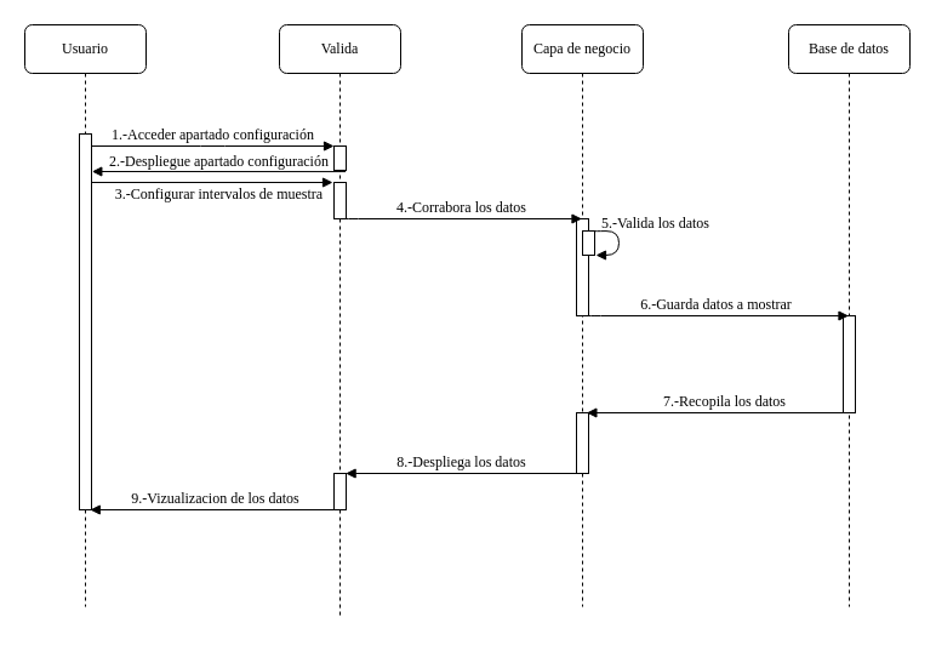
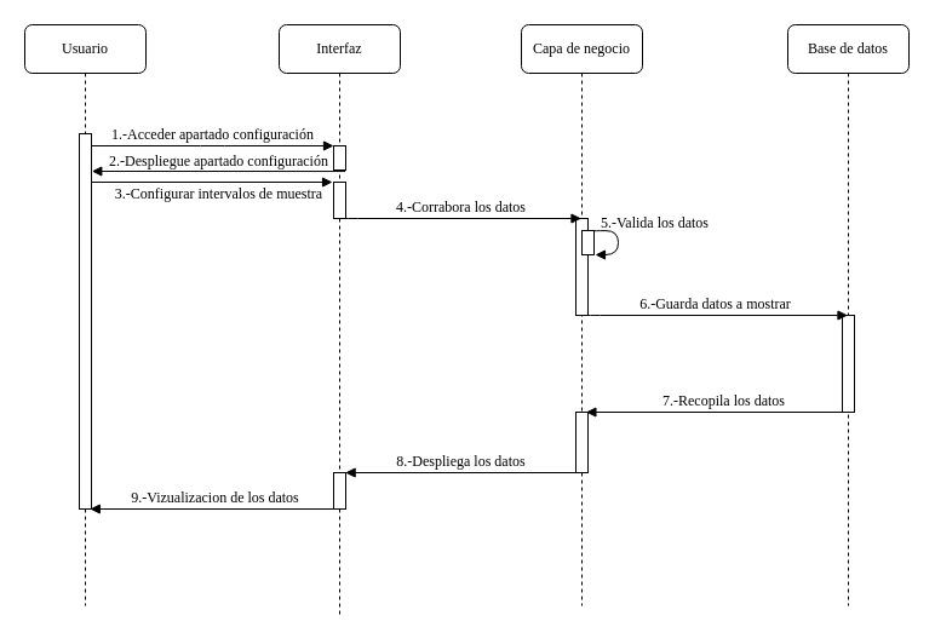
  <mxCell id="0" />
  <mxCell id="1" parent="0" />
- <mxCell id="2" value="Valida" style="shape=umlLifeline;perimeter=lifelinePerimeter;whiteSpace=wrap;html=1;container=1;collapsible=0;recursiveResize=0;outlineConnect=0;rounded=1;shadow=0;comic=0;labelBackgroundColor=none;strokeWidth=1;fontFamily=Verdana;fontSize=12;align=center;" vertex="1" parent="1"><mxGeometry x="230" y="20" width="100" height="490" as="geometry" /></mxCell>
+ <mxCell id="2" value="Interfaz" style="shape=umlLifeline;perimeter=lifelinePerimeter;whiteSpace=wrap;html=1;container=1;collapsible=0;recursiveResize=0;outlineConnect=0;rounded=1;shadow=0;comic=0;labelBackgroundColor=none;strokeWidth=1;fontFamily=Verdana;fontSize=12;align=center;" vertex="1" parent="1"><mxGeometry x="230" y="20" width="100" height="490" as="geometry" /></mxCell>
  <mxCell id="3" value="" style="html=1;points=[];perimeter=orthogonalPerimeter;rounded=0;shadow=0;comic=0;labelBackgroundColor=none;strokeWidth=1;fontFamily=Verdana;fontSize=12;align=center;" vertex="1" parent="2"><mxGeometry x="45" y="100" width="10" height="20" as="geometry" /></mxCell>
  <mxCell id="4" value="" style="html=1;points=[];perimeter=orthogonalPerimeter;rounded=0;shadow=0;comic=0;labelBackgroundColor=none;strokeWidth=1;fontFamily=Verdana;fontSize=12;align=center;" vertex="1" parent="2"><mxGeometry x="45" y="130" width="10" height="30" as="geometry" /></mxCell>
  <mxCell id="5" value="" style="html=1;points=[];perimeter=orthogonalPerimeter;rounded=0;shadow=0;comic=0;labelBackgroundColor=none;strokeWidth=1;fontFamily=Verdana;fontSize=12;align=center;" vertex="1" parent="2"><mxGeometry x="45" y="370" width="10" height="30" as="geometry" /></mxCell>
  <mxCell id="6" value="Capa de negocio" style="shape=umlLifeline;perimeter=lifelinePerimeter;whiteSpace=wrap;html=1;container=1;collapsible=0;recursiveResize=0;outlineConnect=0;rounded=1;shadow=0;comic=0;labelBackgroundColor=none;strokeWidth=1;fontFamily=Verdana;fontSize=12;align=center;" vertex="1" parent="1"><mxGeometry x="430" y="20" width="100" height="480" as="geometry" /></mxCell>
  <mxCell id="7" value="" style="html=1;points=[];perimeter=orthogonalPerimeter;rounded=0;shadow=0;comic=0;labelBackgroundColor=none;strokeWidth=1;fontFamily=Verdana;fontSize=12;align=center;" vertex="1" parent="6"><mxGeometry x="45" y="160" width="10" height="80" as="geometry" /></mxCell>
  <mxCell id="8" value="" style="html=1;points=[];perimeter=orthogonalPerimeter;rounded=0;shadow=0;comic=0;labelBackgroundColor=none;strokeWidth=1;fontFamily=Verdana;fontSize=12;align=center;" vertex="1" parent="6"><mxGeometry x="50" y="170" width="10" height="20" as="geometry" /></mxCell>
  <mxCell id="9" value="5.-Valida los datos" style="html=1;verticalAlign=bottom;endArrow=block;labelBackgroundColor=none;fontFamily=Verdana;fontSize=12;elbow=vertical;edgeStyle=orthogonalEdgeStyle;curved=1;entryX=1.1;entryY=1;entryPerimeter=0;entryDx=0;entryDy=0;exitX=1.02;exitY=0.012;exitDx=0;exitDy=0;exitPerimeter=0;" edge="1" parent="6" source="8" target="8"><mxGeometry x="-0.197" y="30" relative="1" as="geometry"><mxPoint x="70" y="150" as="sourcePoint" /><mxPoint x="75.003" y="188.333" as="targetPoint" /><Array as="points"><mxPoint x="59" y="170" /><mxPoint x="80" y="170" /><mxPoint x="80" y="190" /></Array><mxPoint as="offset" /></mxGeometry></mxCell>
  <mxCell id="10" value="" style="html=1;points=[];perimeter=orthogonalPerimeter;rounded=0;shadow=0;comic=0;labelBackgroundColor=none;strokeWidth=1;fontFamily=Verdana;fontSize=12;align=center;" vertex="1" parent="6"><mxGeometry x="45" y="320" width="10" height="50" as="geometry" /></mxCell>
  <mxCell id="11" value="Base de datos" style="shape=umlLifeline;perimeter=lifelinePerimeter;whiteSpace=wrap;html=1;container=1;collapsible=0;recursiveResize=0;outlineConnect=0;rounded=1;shadow=0;comic=0;labelBackgroundColor=none;strokeWidth=1;fontFamily=Verdana;fontSize=12;align=center;" vertex="1" parent="1"><mxGeometry x="650" y="20" width="100" height="480" as="geometry" /></mxCell>
  <mxCell id="12" value="" style="html=1;points=[];perimeter=orthogonalPerimeter;rounded=0;shadow=0;comic=0;labelBackgroundColor=none;strokeWidth=1;fontFamily=Verdana;fontSize=12;align=center;" vertex="1" parent="11"><mxGeometry x="45" y="240" width="10" height="80" as="geometry" /></mxCell>
  <mxCell id="13" value="7.-Recopila los datos" style="html=1;verticalAlign=bottom;endArrow=block;labelBackgroundColor=none;fontFamily=Verdana;fontSize=12;edgeStyle=elbowEdgeStyle;elbow=vertical;entryX=0.84;entryY=0;entryDx=0;entryDy=0;entryPerimeter=0;" edge="1" parent="11" target="10"><mxGeometry relative="1" as="geometry"><mxPoint x="50" y="320" as="sourcePoint" /><Array as="points"><mxPoint x="55" y="320" /></Array><mxPoint x="-100" y="320" as="targetPoint" /></mxGeometry></mxCell>
  <mxCell id="14" value="Usuario" style="shape=umlLifeline;perimeter=lifelinePerimeter;whiteSpace=wrap;html=1;container=1;collapsible=0;recursiveResize=0;outlineConnect=0;rounded=1;shadow=0;comic=0;labelBackgroundColor=none;strokeWidth=1;fontFamily=Verdana;fontSize=12;align=center;" vertex="1" parent="1"><mxGeometry x="20" y="20" width="100" height="480" as="geometry" /></mxCell>
  <mxCell id="15" value="" style="html=1;points=[];perimeter=orthogonalPerimeter;rounded=0;shadow=0;comic=0;labelBackgroundColor=none;strokeWidth=1;fontFamily=Verdana;fontSize=12;align=center;" vertex="1" parent="14"><mxGeometry x="45" y="90" width="10" height="310" as="geometry" /></mxCell>
  <mxCell id="16" value="1.-Acceder apartado configuración" style="html=1;verticalAlign=bottom;endArrow=block;entryX=0;entryY=0;labelBackgroundColor=none;fontFamily=Verdana;fontSize=12;edgeStyle=elbowEdgeStyle;elbow=vertical;" edge="1" parent="1" source="15" target="3"><mxGeometry relative="1" as="geometry"><mxPoint x="250" y="130" as="sourcePoint" /><mxPoint as="offset" /></mxGeometry></mxCell>
  <mxCell id="17" value="3.-Configurar intervalos de muestra" style="html=1;verticalAlign=bottom;endArrow=block;labelBackgroundColor=none;fontFamily=Verdana;fontSize=12;edgeStyle=elbowEdgeStyle;elbow=vertical;entryX=-0.1;entryY=0.033;entryDx=0;entryDy=0;entryPerimeter=0;exitX=1;exitY=0.129;exitDx=0;exitDy=0;exitPerimeter=0;" edge="1" parent="1" source="15" target="4"><mxGeometry x="0.046" y="-19" relative="1" as="geometry"><mxPoint x="100" y="150" as="sourcePoint" /><mxPoint x="265.67" y="151.27" as="targetPoint" /><mxPoint as="offset" /></mxGeometry></mxCell>
  <mxCell id="18" value="4.-Corrabora los datos" style="html=1;verticalAlign=bottom;endArrow=block;labelBackgroundColor=none;fontFamily=Verdana;fontSize=12;edgeStyle=elbowEdgeStyle;elbow=vertical;" edge="1" parent="1" target="6"><mxGeometry relative="1" as="geometry"><mxPoint x="280" y="180" as="sourcePoint" /><Array as="points"><mxPoint x="285" y="180" /></Array><mxPoint x="410" y="180" as="targetPoint" /></mxGeometry></mxCell>
  <mxCell id="19" value="6.-Guarda datos a mostrar" style="html=1;verticalAlign=bottom;endArrow=block;labelBackgroundColor=none;fontFamily=Verdana;fontSize=12;edgeStyle=elbowEdgeStyle;elbow=vertical;" edge="1" parent="1" target="11"><mxGeometry relative="1" as="geometry"><mxPoint x="480" y="260" as="sourcePoint" /><Array as="points"><mxPoint x="485" y="260" /></Array><mxPoint x="610" y="260" as="targetPoint" /></mxGeometry></mxCell>
  <mxCell id="20" value="8.-Despliega los datos" style="html=1;verticalAlign=bottom;endArrow=block;labelBackgroundColor=none;fontFamily=Verdana;fontSize=12;edgeStyle=elbowEdgeStyle;elbow=vertical;exitX=0.12;exitY=1;exitDx=0;exitDy=0;exitPerimeter=0;entryX=0.96;entryY=0.016;entryDx=0;entryDy=0;entryPerimeter=0;" edge="1" parent="1" source="10" target="5"><mxGeometry relative="1" as="geometry"><mxPoint x="467" y="390" as="sourcePoint" /><Array as="points"><mxPoint x="472" y="390" /></Array><mxPoint x="310" y="390" as="targetPoint" /></mxGeometry></mxCell>
  <mxCell id="21" value="9.-Vizualizacion de los datos" style="html=1;verticalAlign=bottom;endArrow=block;labelBackgroundColor=none;fontFamily=Verdana;fontSize=12;edgeStyle=elbowEdgeStyle;elbow=vertical;exitX=0.5;exitY=1;exitDx=0;exitDy=0;exitPerimeter=0;entryX=0.88;entryY=1.001;entryDx=0;entryDy=0;entryPerimeter=0;" edge="1" parent="1" source="5" target="15"><mxGeometry relative="1" as="geometry"><mxPoint x="271" y="420" as="sourcePoint" /><Array as="points"><mxPoint x="267" y="420" /></Array><mxPoint x="80" y="420" as="targetPoint" /></mxGeometry></mxCell>
  <mxCell id="22" value="2.-Despliegue apartado configuración" style="html=1;verticalAlign=bottom;endArrow=block;labelBackgroundColor=none;fontFamily=Verdana;fontSize=12;edgeStyle=elbowEdgeStyle;elbow=vertical;exitX=-0.033;exitY=1.033;exitDx=0;exitDy=0;exitPerimeter=0;entryX=1.032;entryY=0.098;entryDx=0;entryDy=0;entryPerimeter=0;" edge="1" parent="1" target="15"><mxGeometry x="0.003" y="1" relative="1" as="geometry"><mxPoint x="284.67" y="141.09" as="sourcePoint" /><mxPoint x="80" y="140" as="targetPoint" /><mxPoint as="offset" /></mxGeometry></mxCell>
